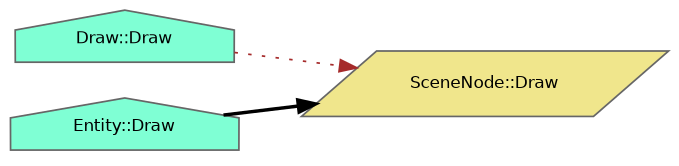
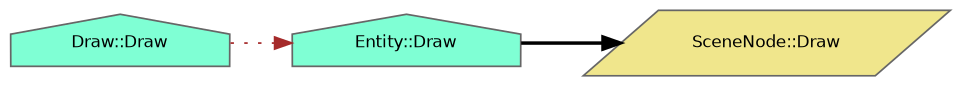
  digraph {
    rankdir=LR
    node [color=grey40 fillcolor=aquamarine fontname=Helvetica fontsize=10 shape=house style=filled]
    edge [fontname=Helvetica fontsize=10 labelfontname=Helvetica labelfontsize=10]
    n1 [color=gray40 fontcolor=black height=0.2 label="Draw::Draw" width=0.4]
    n2 [height=0.2 label="Entity::Draw" width=0.4]
    n3 [fillcolor=khaki height=0.2 label="SceneNode::Draw" shape=parallelogram width=0.4]
-   n1 -> n3 [color=brown style=dotted]
+   n1 -> n2 [color=brown style=dotted]
    n2 -> n3 [color=black style=bold]
  }
